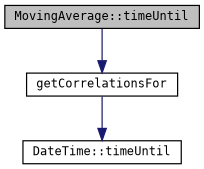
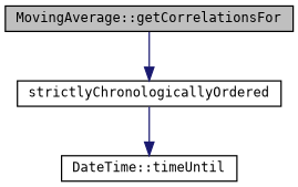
  digraph {
    fontname="DejaVu Sans Mono"
    rankdir=TB
    node [color=black fillcolor=white fontname="DejaVu Sans Mono" fontsize=10 shape=record style=filled]
    edge [color=midnightblue fontname="DejaVu Sans Mono" fontsize=10 labelfontname=Helvetica labelfontsize=10 style=solid]
-   n1 [fillcolor=grey75 fontcolor=black height=0.2 label="MovingAverage::timeUntil" width=0.4]
-   n2 [height=0.2 label=getCorrelationsFor width=0.4]
+   n1 [fillcolor=grey75 fontcolor=black height=0.2 label="MovingAverage::getCorrelationsFor" width=0.4]
+   n2 [height=0.2 label=strictlyChronologicallyOrdered width=0.4]
    n3 [height=0.2 label="DateTime::timeUntil" width=0.4]
    n1 -> n2
    n2 -> n3
  }
